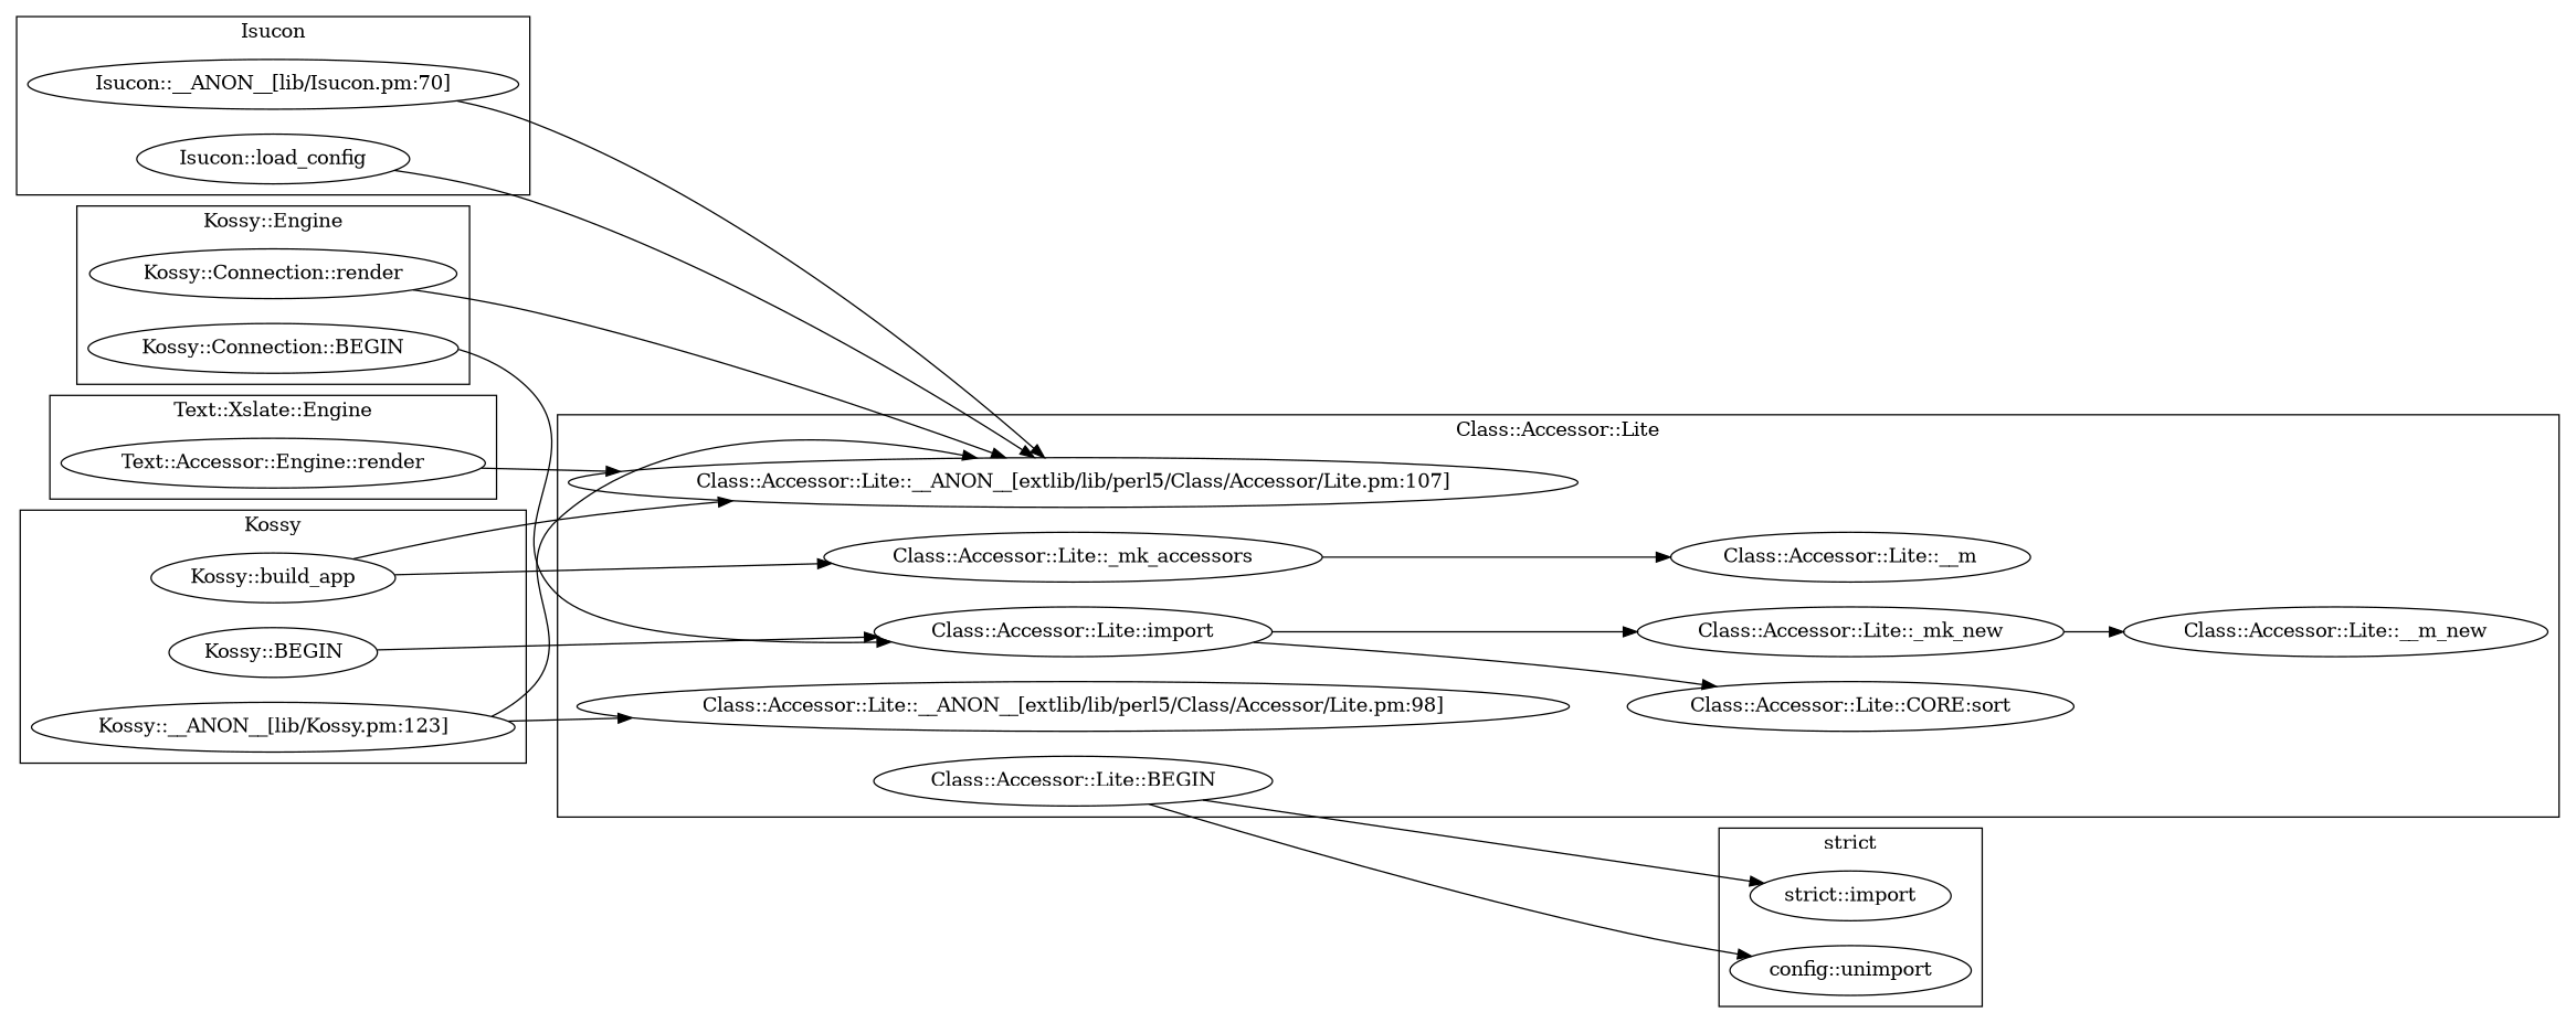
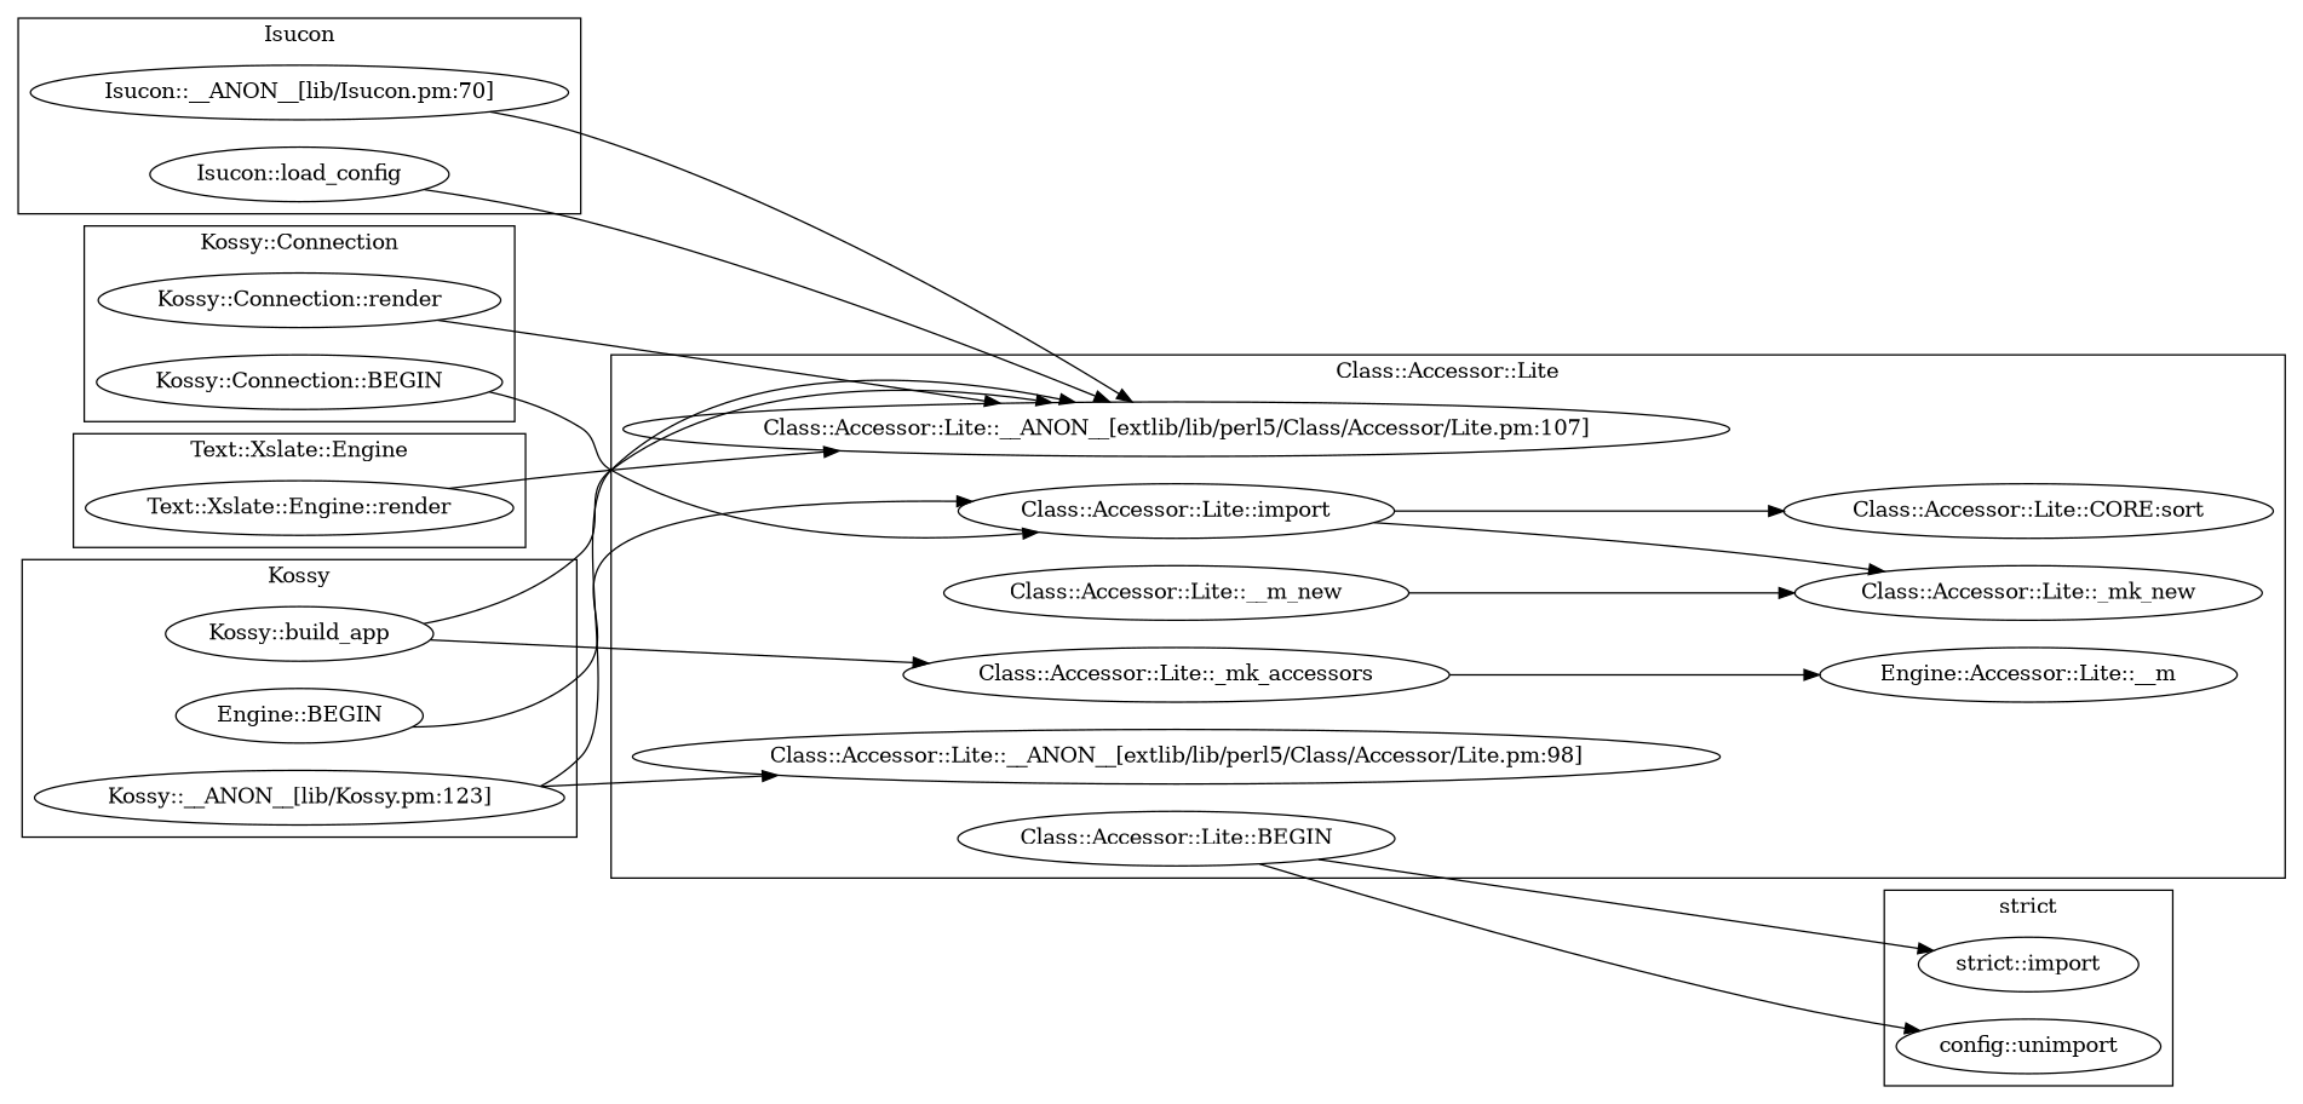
  digraph {
    rankdir=LR
    "Isucon::__ANON__[lib/Isucon.pm:70]"
    "Isucon::load_config"
    "Kossy::Connection::render"
    "Kossy::Connection::BEGIN"
    "strict::import"
    n6 [label="config::unimport"]
-   "Class::Accessor::Lite::__m"
+   "Class::Accessor::Lite::__m" [label="Engine::Accessor::Lite::__m"]
    "Class::Accessor::Lite::BEGIN"
    "Class::Accessor::Lite::__ANON__[extlib/lib/perl5/Class/Accessor/Lite.pm:98]"
    "Class::Accessor::Lite::CORE:sort"
    "Class::Accessor::Lite::import"
    "Class::Accessor::Lite::_mk_new"
    "Class::Accessor::Lite::__m_new"
    "Class::Accessor::Lite::__ANON__[extlib/lib/perl5/Class/Accessor/Lite.pm:107]"
    "Class::Accessor::Lite::_mk_accessors"
-   "Text::Xslate::Engine::render" [label="Text::Accessor::Engine::render"]
+   "Text::Xslate::Engine::render"
    "Kossy::__ANON__[lib/Kossy.pm:123]"
-   "Kossy::BEGIN"
+   "Kossy::BEGIN" [label="Engine::BEGIN"]
    "Kossy::build_app"
    subgraph cluster_1 {
      label=Isucon
      "Isucon::__ANON__[lib/Isucon.pm:70]"
      "Isucon::load_config"
    }
    subgraph cluster_2 {
-     label="Kossy::Engine"
+     label="Kossy::Connection"
      "Kossy::Connection::render"
      "Kossy::Connection::BEGIN"
    }
    subgraph cluster_3 {
      label="strict"
      "strict::import"
      n6
    }
    subgraph cluster_4 {
      label="Class::Accessor::Lite"
      "Class::Accessor::Lite::__m"
      "Class::Accessor::Lite::BEGIN"
      "Class::Accessor::Lite::__ANON__[extlib/lib/perl5/Class/Accessor/Lite.pm:98]"
      "Class::Accessor::Lite::CORE:sort"
      "Class::Accessor::Lite::import"
      "Class::Accessor::Lite::_mk_new"
      "Class::Accessor::Lite::__m_new"
      "Class::Accessor::Lite::__ANON__[extlib/lib/perl5/Class/Accessor/Lite.pm:107]"
      "Class::Accessor::Lite::_mk_accessors"
    }
    subgraph cluster_5 {
      label="Text::Xslate::Engine"
      "Text::Xslate::Engine::render"
    }
    subgraph cluster_6 {
      label=Kossy
      "Kossy::__ANON__[lib/Kossy.pm:123]"
      "Kossy::BEGIN"
      "Kossy::build_app"
    }
    "Isucon::__ANON__[lib/Isucon.pm:70]" -> "Class::Accessor::Lite::__ANON__[extlib/lib/perl5/Class/Accessor/Lite.pm:107]"
    "Isucon::load_config" -> "Class::Accessor::Lite::__ANON__[extlib/lib/perl5/Class/Accessor/Lite.pm:107]"
    "Kossy::Connection::render" -> "Class::Accessor::Lite::__ANON__[extlib/lib/perl5/Class/Accessor/Lite.pm:107]"
    "Kossy::Connection::BEGIN" -> "Class::Accessor::Lite::import"
    "Class::Accessor::Lite::BEGIN" -> "strict::import"
    "Class::Accessor::Lite::BEGIN" -> n6
    "Class::Accessor::Lite::import" -> "Class::Accessor::Lite::CORE:sort"
    "Class::Accessor::Lite::import" -> "Class::Accessor::Lite::_mk_new"
-   "Class::Accessor::Lite::_mk_new" -> "Class::Accessor::Lite::__m_new"
+   "Class::Accessor::Lite::__m_new" -> "Class::Accessor::Lite::_mk_new"
    "Class::Accessor::Lite::_mk_accessors" -> "Class::Accessor::Lite::__m"
    "Text::Xslate::Engine::render" -> "Class::Accessor::Lite::__ANON__[extlib/lib/perl5/Class/Accessor/Lite.pm:107]"
    "Kossy::__ANON__[lib/Kossy.pm:123]" -> "Class::Accessor::Lite::__ANON__[extlib/lib/perl5/Class/Accessor/Lite.pm:98]"
    "Kossy::__ANON__[lib/Kossy.pm:123]" -> "Class::Accessor::Lite::__ANON__[extlib/lib/perl5/Class/Accessor/Lite.pm:107]"
    "Kossy::BEGIN" -> "Class::Accessor::Lite::import"
    "Kossy::build_app" -> "Class::Accessor::Lite::__ANON__[extlib/lib/perl5/Class/Accessor/Lite.pm:107]"
    "Kossy::build_app" -> "Class::Accessor::Lite::_mk_accessors"
  }
